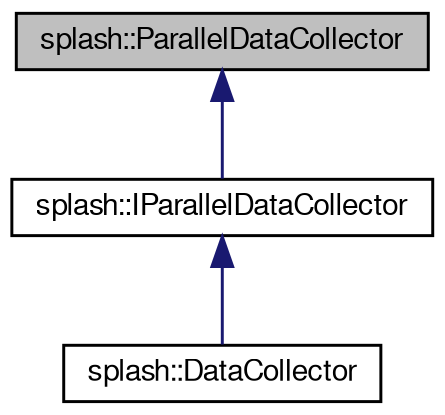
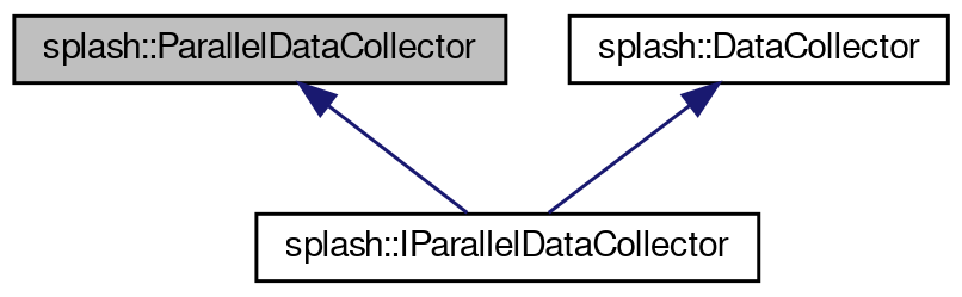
  digraph {
    node [color=black fillcolor=white fontname=FreeSans fontsize=10 shape=record style=filled]
    edge [color=midnightblue dir=back fontname=FreeSans fontsize=10 labelfontname=FreeSans labelfontsize=10 style=solid]
    n1 [fillcolor=grey75 fontcolor=black height=0.2 label="splash::ParallelDataCollector" width=0.4]
    n2 [height=0.2 label="splash::IParallelDataCollector" width=0.4]
    n3 [height=0.2 label="splash::DataCollector" width=0.4]
    n1 -> n2
-   n2 -> n3
+   n3 -> n2
  }
